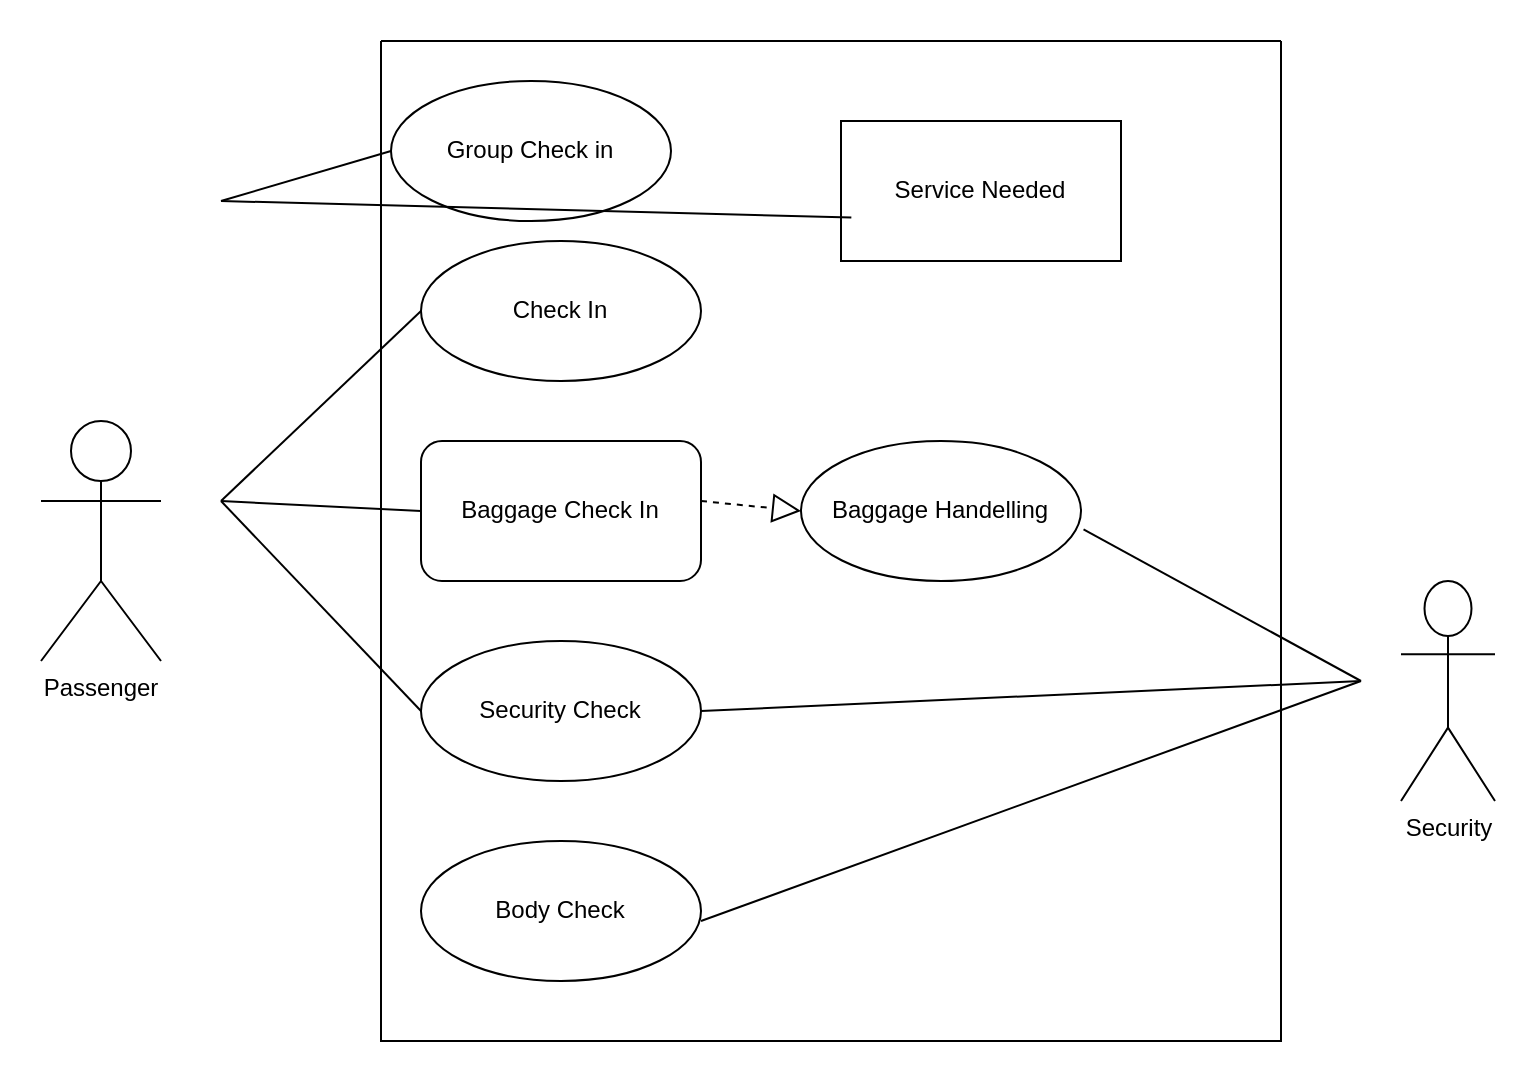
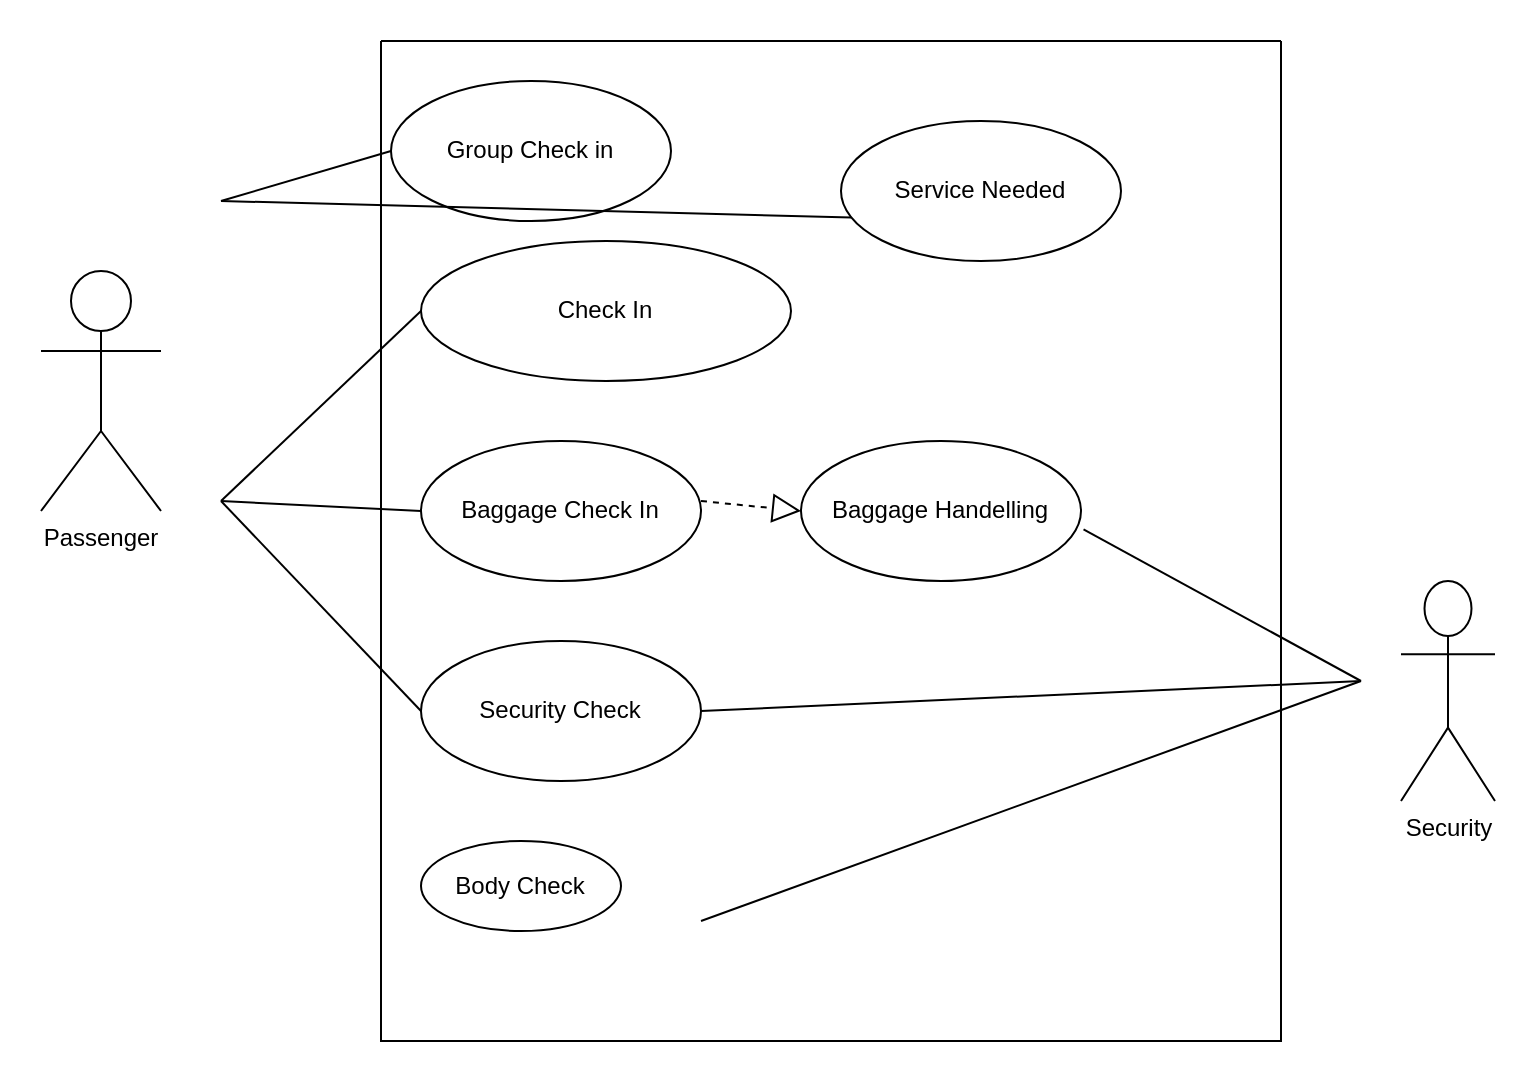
  <mxCell id="0" />
  <mxCell id="1" parent="0" />
  <mxCell id="2" value="" style="swimlane;startSize=0;" vertex="1" parent="1"><mxGeometry x="190" y="20" width="450" height="500" as="geometry" /></mxCell>
  <mxCell id="3" value="Group Check in" style="ellipse;whiteSpace=wrap;html=1;" vertex="1" parent="2"><mxGeometry x="5" y="20" width="140" height="70" as="geometry" /></mxCell>
- <mxCell id="4" value="Check In" style="ellipse;whiteSpace=wrap;html=1;" vertex="1" parent="2"><mxGeometry x="20" y="100" width="140" height="70" as="geometry" /></mxCell>
- <mxCell id="5" value="Baggage Check In" style="whiteSpace=wrap;html=1;rounded=1;" vertex="1" parent="2"><mxGeometry x="20" y="200" width="140" height="70" as="geometry" /></mxCell>
+ <mxCell id="4" value="Check In" style="ellipse;whiteSpace=wrap;html=1;" vertex="1" parent="2"><mxGeometry x="20" y="100" width="185" height="70" as="geometry" /></mxCell>
+ <mxCell id="5" value="Baggage Check In" style="ellipse;whiteSpace=wrap;html=1;" vertex="1" parent="2"><mxGeometry x="20" y="200" width="140" height="70" as="geometry" /></mxCell>
  <mxCell id="6" value="Baggage Handelling" style="ellipse;whiteSpace=wrap;html=1;" vertex="1" parent="2"><mxGeometry x="210" y="200" width="140" height="70" as="geometry" /></mxCell>
  <mxCell id="7" value="Security Check" style="ellipse;whiteSpace=wrap;html=1;" vertex="1" parent="2"><mxGeometry x="20" y="300" width="140" height="70" as="geometry" /></mxCell>
- <mxCell id="8" value="Body Check" style="ellipse;whiteSpace=wrap;html=1;" vertex="1" parent="2"><mxGeometry x="20" y="400" width="140" height="70" as="geometry" /></mxCell>
- <mxCell id="9" value="Service Needed" style="whiteSpace=wrap;html=1;rounded=0;" vertex="1" parent="2"><mxGeometry x="230" y="40" width="140" height="70" as="geometry" /></mxCell>
+ <mxCell id="8" value="Body Check" style="ellipse;whiteSpace=wrap;html=1;" vertex="1" parent="2"><mxGeometry x="20" y="400" width="100" height="45" as="geometry" /></mxCell>
+ <mxCell id="9" value="Service Needed" style="ellipse;whiteSpace=wrap;html=1;" vertex="1" parent="2"><mxGeometry x="230" y="40" width="140" height="70" as="geometry" /></mxCell>
  <mxCell id="10" value="" style="endArrow=block;dashed=1;endFill=0;endSize=12;html=1;rounded=0;entryX=0;entryY=0.5;entryDx=0;entryDy=0;" edge="1" parent="2" target="6"><mxGeometry width="160" relative="1" as="geometry"><mxPoint x="160" y="230" as="sourcePoint" /><mxPoint x="320" y="230" as="targetPoint" /></mxGeometry></mxCell>
  <mxCell id="11" value="" style="endArrow=none;html=1;rounded=0;exitX=1.009;exitY=0.631;exitDx=0;exitDy=0;exitPerimeter=0;" edge="1" parent="2" source="6"><mxGeometry relative="1" as="geometry"><mxPoint x="330" y="320" as="sourcePoint" /><mxPoint x="490" y="320" as="targetPoint" /></mxGeometry></mxCell>
  <mxCell id="12" value="" style="endArrow=none;html=1;rounded=0;exitX=1;exitY=0.5;exitDx=0;exitDy=0;" edge="1" parent="2" source="7"><mxGeometry relative="1" as="geometry"><mxPoint x="330" y="320" as="sourcePoint" /><mxPoint x="490" y="320" as="targetPoint" /></mxGeometry></mxCell>
  <mxCell id="13" value="" style="endArrow=none;html=1;rounded=0;" edge="1" parent="2"><mxGeometry relative="1" as="geometry"><mxPoint x="160" y="440" as="sourcePoint" /><mxPoint x="490" y="320" as="targetPoint" /></mxGeometry></mxCell>
- <mxCell id="14" value="Passenger" style="shape=umlActor;verticalLabelPosition=bottom;verticalAlign=top;html=1;outlineConnect=0;" vertex="1" parent="1"><mxGeometry x="20" y="210" width="60" height="120" as="geometry" /></mxCell>
+ <mxCell id="14" value="Passenger" style="shape=umlActor;verticalLabelPosition=bottom;verticalAlign=top;html=1;outlineConnect=0;" vertex="1" parent="1"><mxGeometry x="20" y="135" width="60" height="120" as="geometry" /></mxCell>
  <mxCell id="15" value="Security" style="shape=umlActor;verticalLabelPosition=bottom;verticalAlign=top;html=1;outlineConnect=0;" vertex="1" parent="1"><mxGeometry x="700" y="290" width="47" height="110" as="geometry" /></mxCell>
  <mxCell id="16" value="" style="endArrow=none;html=1;rounded=0;entryX=0;entryY=0.5;entryDx=0;entryDy=0;" edge="1" parent="1" target="3"><mxGeometry relative="1" as="geometry"><mxPoint x="110" y="100" as="sourcePoint" /><mxPoint x="270" y="100" as="targetPoint" /></mxGeometry></mxCell>
  <mxCell id="17" value="" style="endArrow=none;html=1;rounded=0;entryX=0.037;entryY=0.689;entryDx=0;entryDy=0;entryPerimeter=0;" edge="1" parent="1" target="9"><mxGeometry relative="1" as="geometry"><mxPoint x="110" y="100" as="sourcePoint" /><mxPoint x="270" y="100" as="targetPoint" /></mxGeometry></mxCell>
  <mxCell id="18" value="" style="endArrow=none;html=1;rounded=0;entryX=0;entryY=0.5;entryDx=0;entryDy=0;" edge="1" parent="1" target="4"><mxGeometry relative="1" as="geometry"><mxPoint x="110" y="250" as="sourcePoint" /><mxPoint x="270" y="250" as="targetPoint" /></mxGeometry></mxCell>
  <mxCell id="19" value="" style="endArrow=none;html=1;rounded=0;entryX=0;entryY=0.5;entryDx=0;entryDy=0;" edge="1" parent="1" target="5"><mxGeometry relative="1" as="geometry"><mxPoint x="110" y="250" as="sourcePoint" /><mxPoint x="270" y="250" as="targetPoint" /></mxGeometry></mxCell>
  <mxCell id="20" value="" style="endArrow=none;html=1;rounded=0;entryX=0;entryY=0.5;entryDx=0;entryDy=0;" edge="1" parent="1" target="7"><mxGeometry relative="1" as="geometry"><mxPoint x="110" y="250" as="sourcePoint" /><mxPoint x="270" y="250" as="targetPoint" /></mxGeometry></mxCell>
